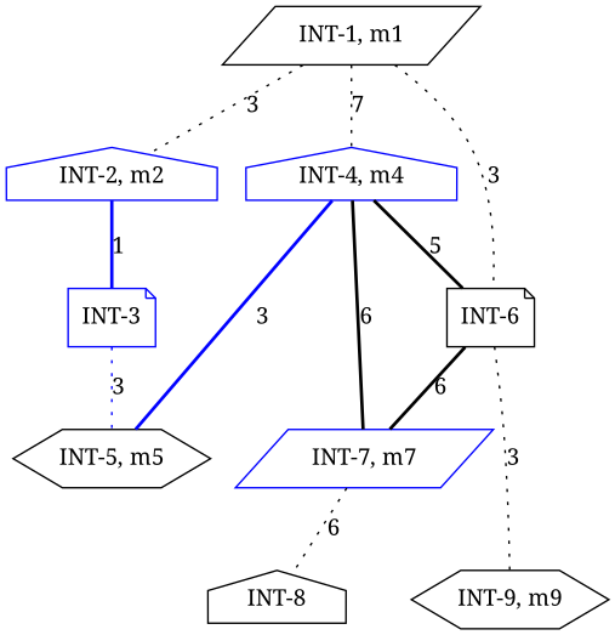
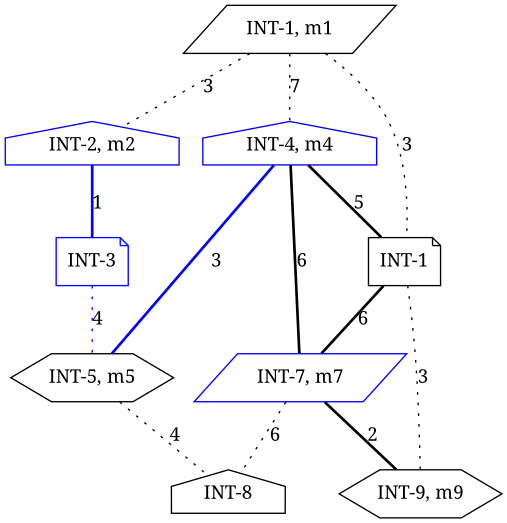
  strict graph {
    fontname="Noto Serif"
    node [color=black fontname="Noto Serif" shape=house]
    edge [color=black fontname="Noto Serif" style=dotted]
    n1 [label="INT-1, m1" shape=parallelogram]
    n2 [color=blue label="INT-2, m2"]
    n3 [color=blue label="INT-4, m4"]
-   n4 [label="INT-6" shape=note]
+   n4 [label="INT-1" shape=note]
    n5 [color=blue label="INT-3" shape=note]
    n6 [label="INT-5, m5" shape=hexagon]
    n7 [color=blue label="INT-7, m7" shape=parallelogram]
    n8 [label="INT-9, m9" shape=hexagon]
    n9 [label="INT-8"]
    n1 -- n2 [label=3]
    n1 -- n3 [label=7]
    n1 -- n4 [label=3]
    n2 -- n5 [color=blue label=1 style=bold]
    n3 -- n4 [label=5 style=bold]
    n3 -- n6 [color=blue label=3 style=bold]
    n3 -- n7 [label=6 style=bold]
    n4 -- n7 [label=6 style=bold]
    n4 -- n8 [label=3]
-   n5 -- n6 [color=blue label=3]
+   n5 -- n6 [color=blue label=4]
+   n6 -- n9 [label=4]
+   n7 -- n8 [label=2 style=bold]
    n7 -- n9 [label=6]
  }
